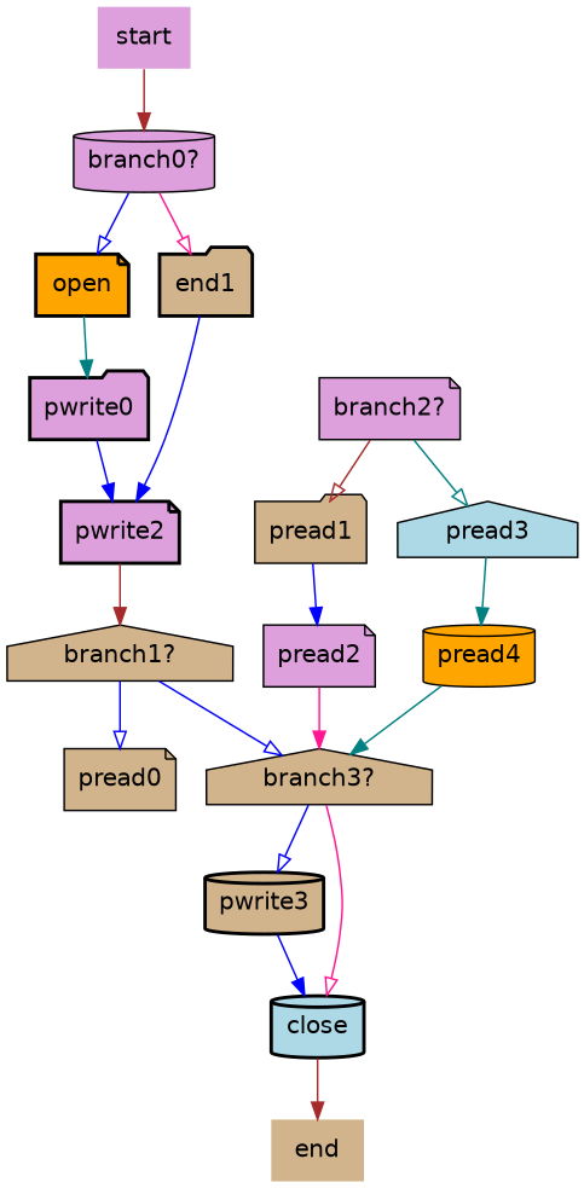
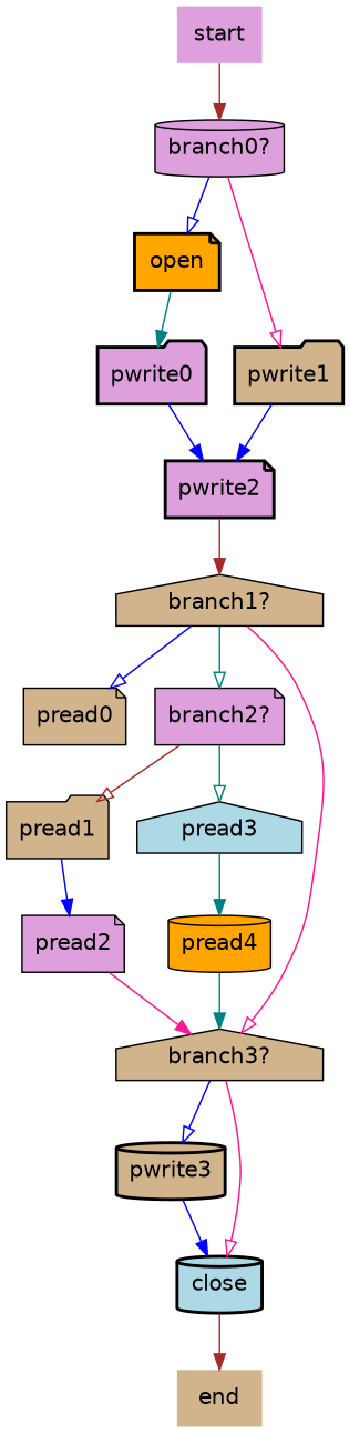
  digraph {
    fontname=helvetica
    node [fillcolor=tan fontname=helvetica shape=note style=filled]
    edge [color=blue fontname=helvetica]
    start [fillcolor=plum shape=plaintext]
    n2 [fillcolor=plum label="branch0?" shape=cylinder]
    open [fillcolor=orange style="bold,filled"]
-   pwrite1 [shape=folder style="bold,filled" label=end1]
+   pwrite1 [shape=folder style="bold,filled"]
    pwrite0 [fillcolor=plum shape=folder style="bold,filled"]
    pwrite2 [fillcolor=plum style="bold,filled"]
    end [shape=plaintext]
    n8 [label="branch1?" shape=house]
    pread0
    n10 [fillcolor=plum label="branch2?"]
    n11 [label="branch3?" shape=house]
    pread1 [shape=folder]
    pread3 [fillcolor=lightblue shape=house]
    pwrite3 [shape=cylinder style="bold,filled"]
    close [fillcolor=lightblue shape=cylinder style="bold,filled"]
    pread2 [fillcolor=plum]
    pread4 [fillcolor=orange shape=cylinder]
    start -> n2 [color=brown]
    n2 -> open [arrowhead=empty]
    n2 -> pwrite1 [arrowhead=empty color=deeppink]
    open -> pwrite0 [color=teal]
    pwrite1 -> pwrite2
    pwrite0 -> pwrite2
    pwrite2 -> n8 [color=brown]
    n8 -> pread0 [arrowhead=empty]
-   n8 -> n11 [arrowhead=empty]
+   n8 -> n10 [arrowhead=empty color=teal]
+   n8 -> n11 [arrowhead=empty color=deeppink]
    n10 -> pread1 [arrowhead=empty color=brown]
    n10 -> pread3 [arrowhead=empty color=teal]
    n11 -> pwrite3 [arrowhead=empty]
    n11 -> close [arrowhead=empty color=deeppink]
    pread1 -> pread2
    pread3 -> pread4 [color=teal]
    pwrite3 -> close
    close -> end [color=brown]
    pread2 -> n11 [color=deeppink]
    pread4 -> n11 [color=teal]
  }
